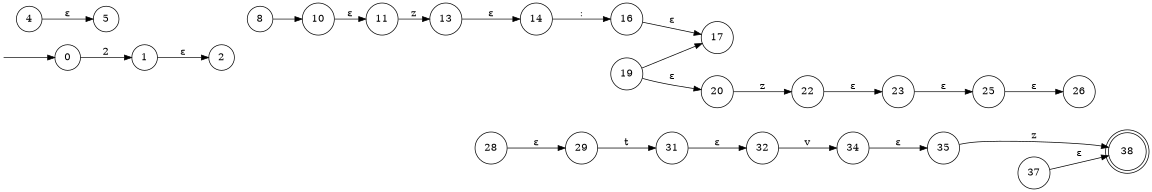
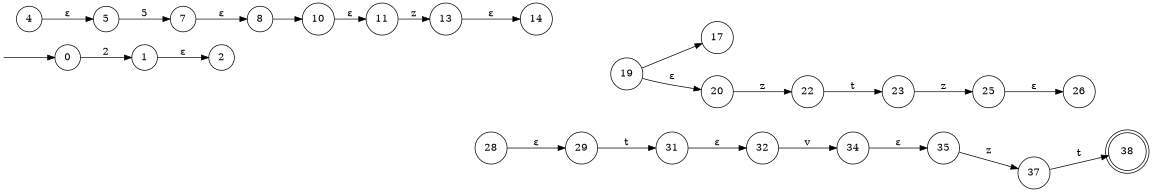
  digraph {
    rankdir=LR
    node [shape=circle]
    "" [fixedsize=true margin="0,0" shape=none width=0]
    38 [shape=doublecircle]
    0
    1
    2
    4
    5
+   7
    8
    10
    11
    13
    14
-   16
    17
    19
    20
    22
    23
    25
    26
    28
    29
    31
    32
    34
    35
    37
    subgraph sub_1 {
      rank=source
      ""
    }
    subgraph sub_2 {
      rank=sink
      38
    }
    "" -> 0
    0 -> 1 [label=2]
    1 -> 2 [label="ε"]
    4 -> 5 [label="ε"]
+   5 -> 7 [label=5]
+   7 -> 8 [label="ε"]
    8 -> 10 [label=" "]
    10 -> 11 [label="ε"]
    11 -> 13 [label=z]
    13 -> 14 [label="ε"]
-   14 -> 16 [label=":"]
-   16 -> 17 [label="ε"]
    19 -> 17 [label=" "]
    19 -> 20 [label="ε"]
    20 -> 22 [label=z]
-   22 -> 23 [label="ε"]
-   23 -> 25 [label="ε"]
+   22 -> 23 [label=t]
+   23 -> 25 [label=z]
    25 -> 26 [label="ε"]
    28 -> 29 [label="ε"]
    29 -> 31 [label=t]
    31 -> 32 [label="ε"]
    32 -> 34 [label=v]
    34 -> 35 [label="ε"]
-   35 -> 38 [label=z]
-   37 -> 38 [label="ε"]
+   35 -> 37 [label=z]
+   37 -> 38 [label=t]
  }
